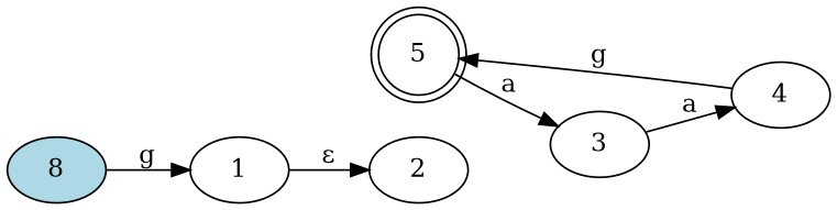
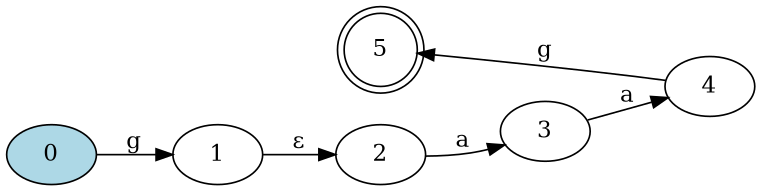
  digraph {
    rankdir=LR
    5 [shape=doublecircle]
-   0 [fillcolor=lightblue style=filled label=8]
+   0 [fillcolor=lightblue style=filled]
    1
    2
    3
    4
    0 -> 1 [label=g]
    1 -> 2 [label="ε"]
-   5 -> 3 [label=a]
+   2 -> 3 [label=a]
    3 -> 4 [label=a]
    4 -> 5 [label=g]
  }
